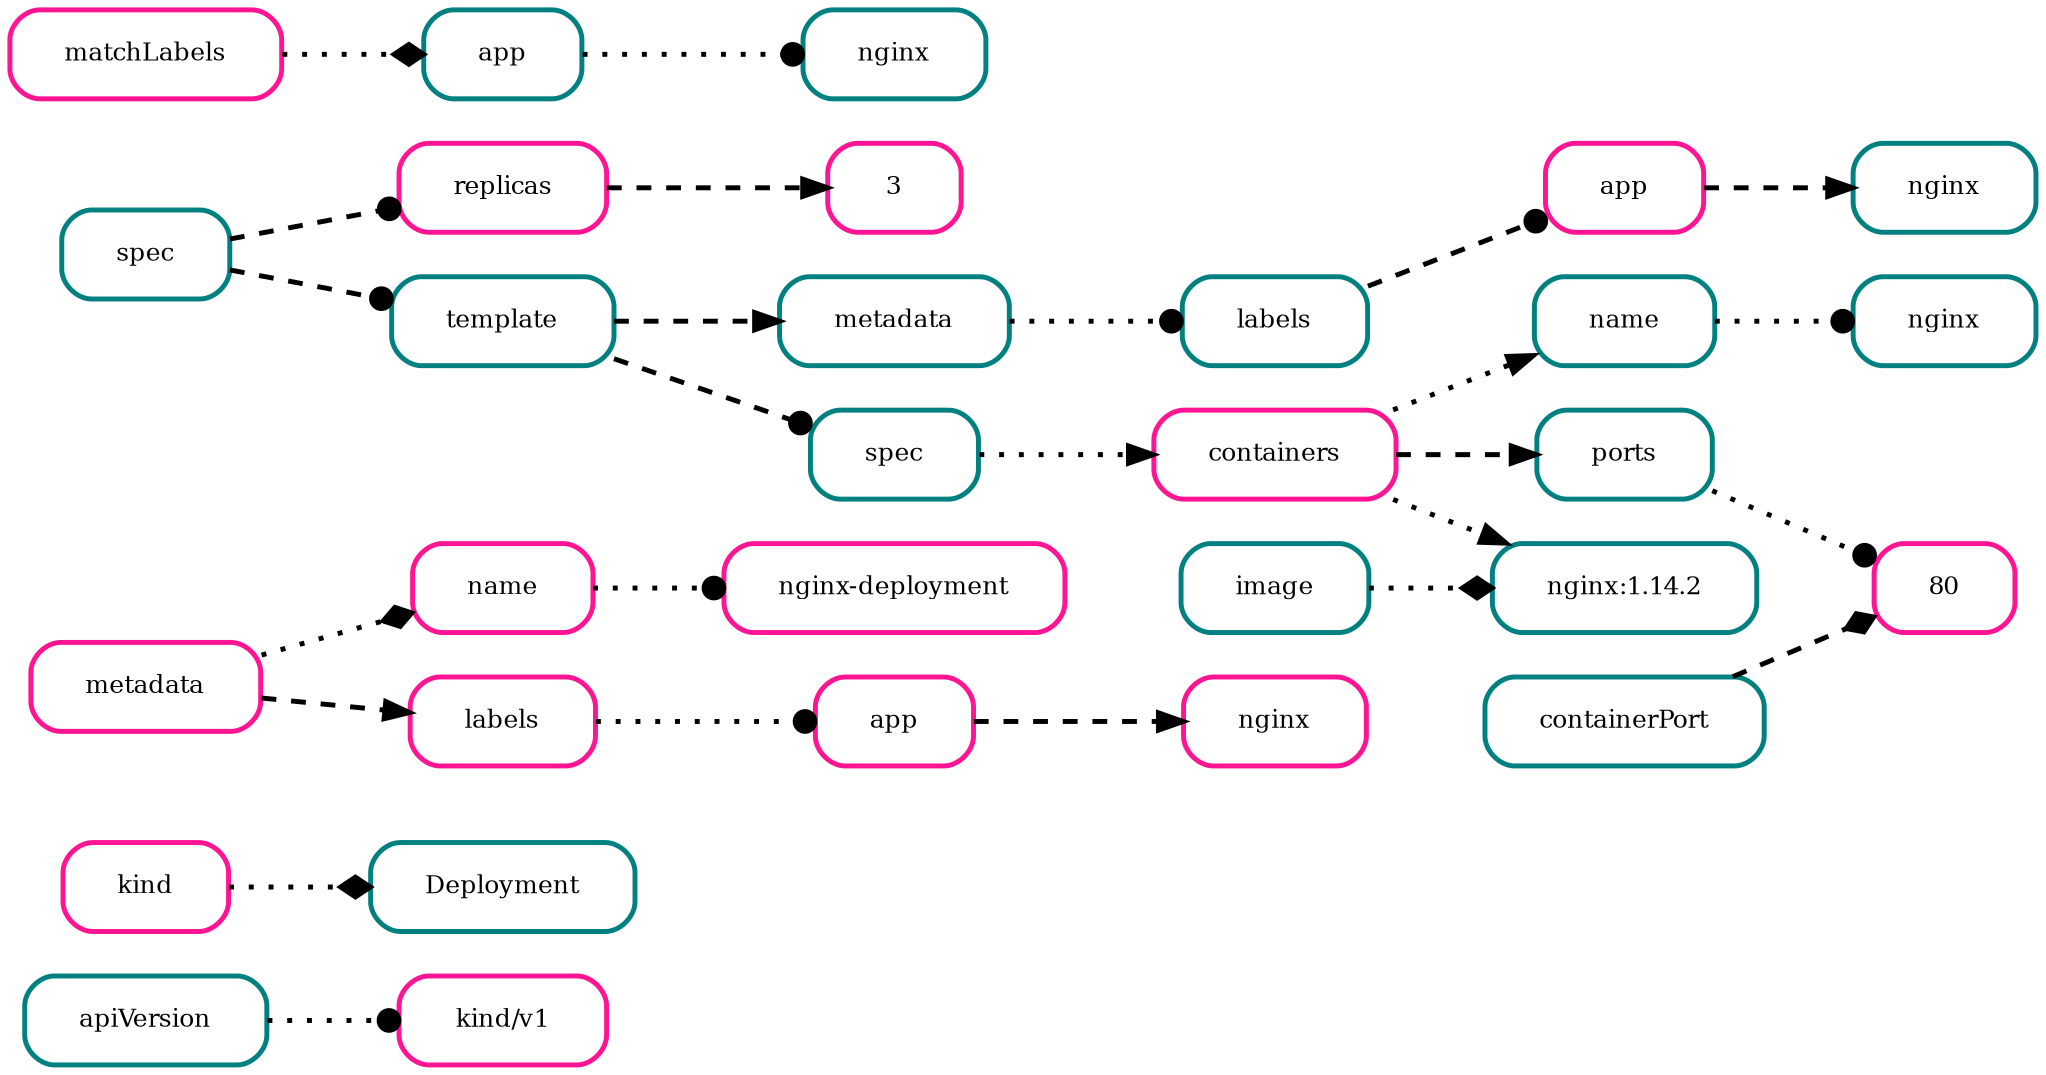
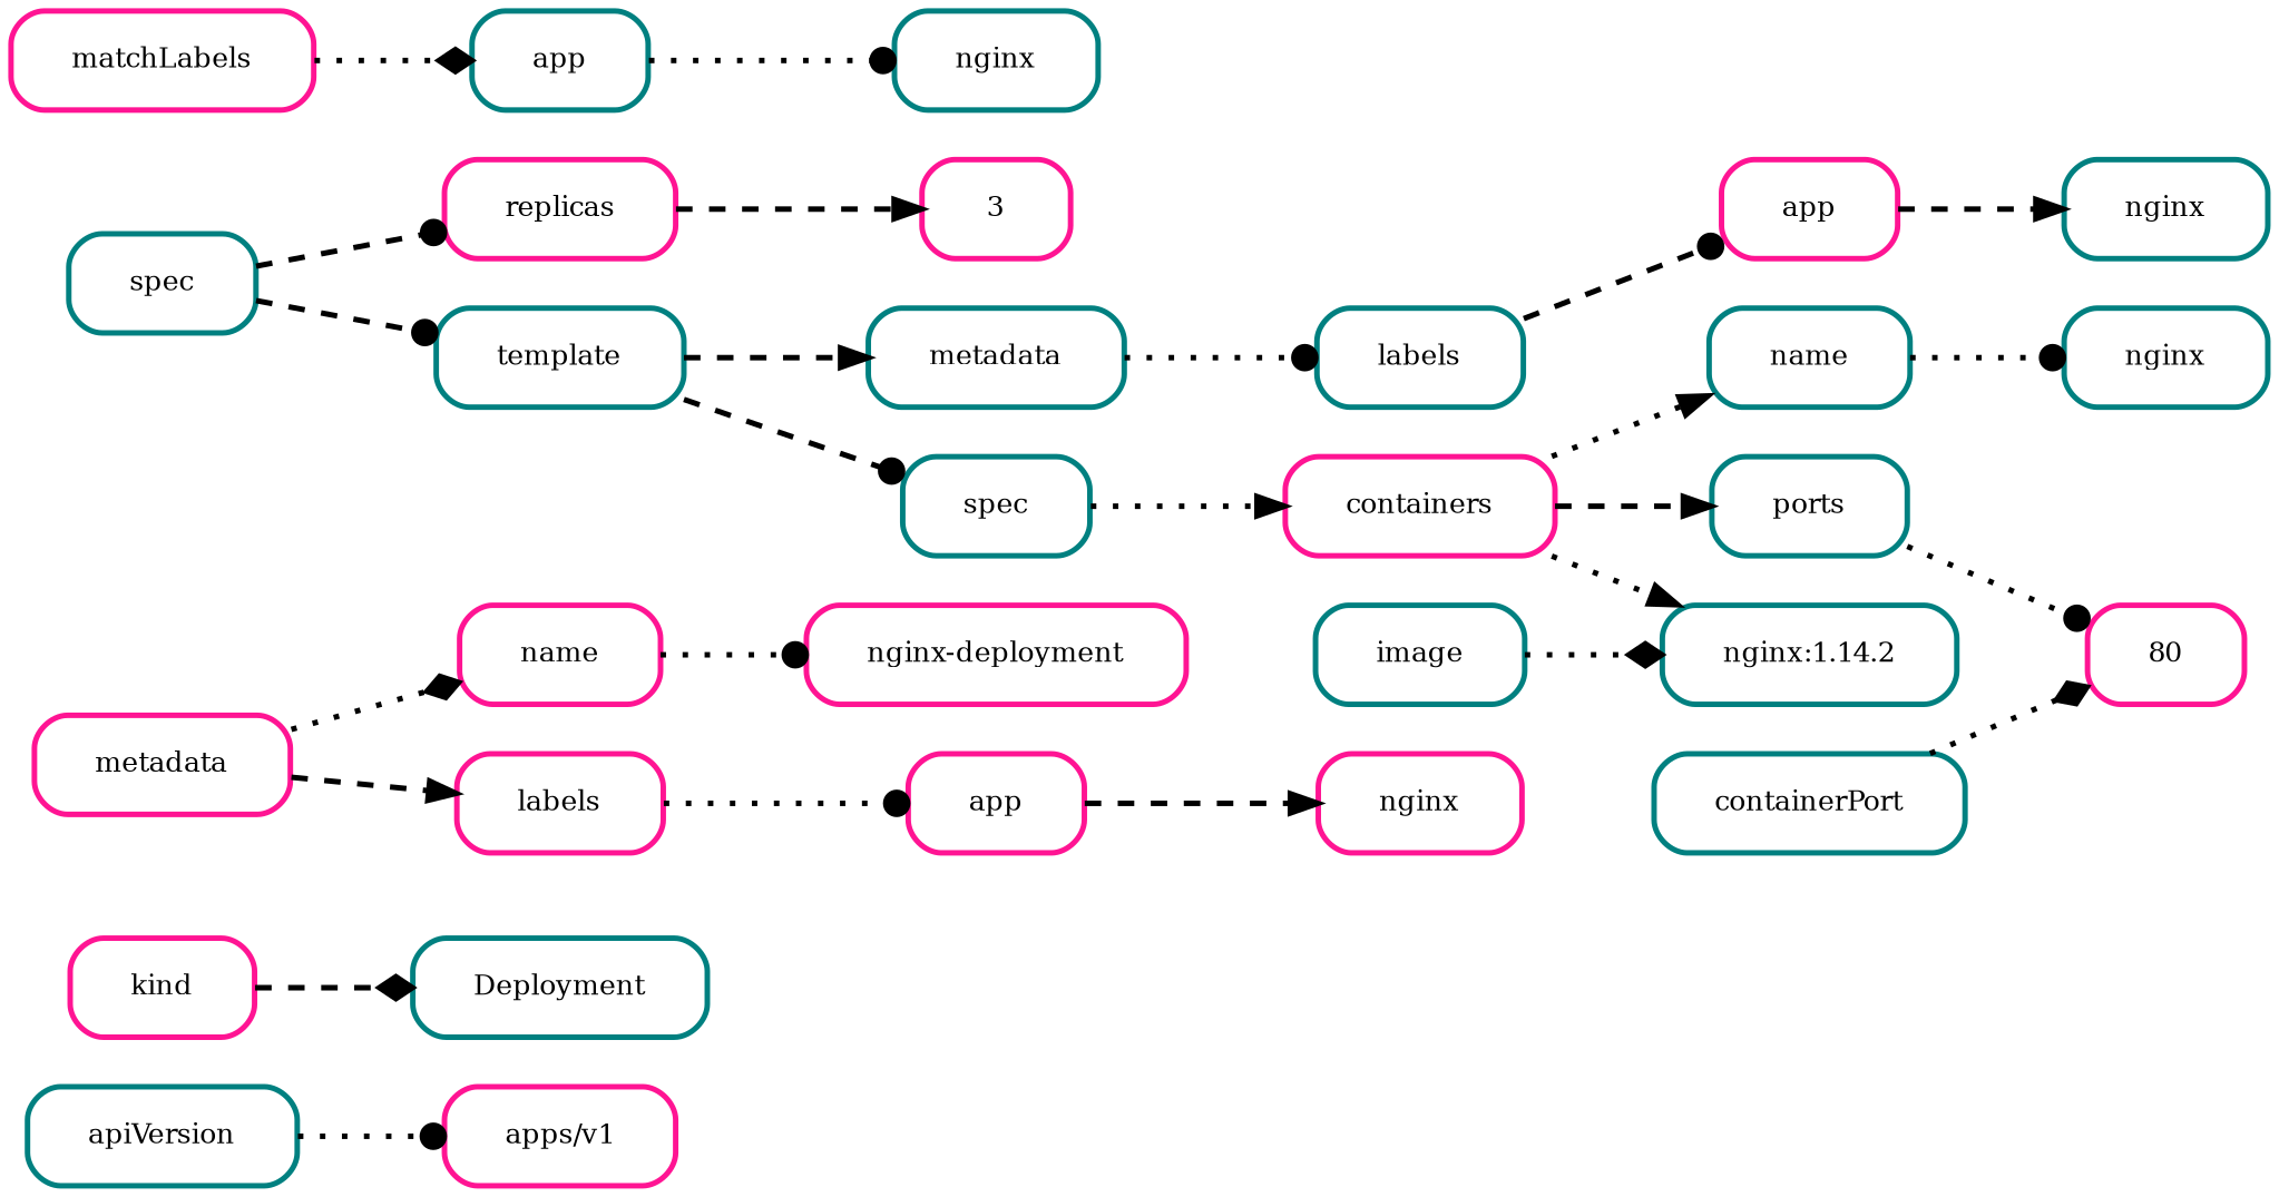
  digraph {
    fontname="DejaVu Serif"
    rankdir=LR
    node [color=teal fillcolor="#fafafa" fontname="DejaVu Serif" fontsize=10 margin="0.3,0.1" penwidth=2.0 shape=box style=rounded]
    edge [arrowhead=dot fontname="DejaVu Serif" penwidth=2.0 style=dotted]
    n1 [label=apiVersion]
-   n2 [color=deeppink label="kind/v1"]
+   n2 [color=deeppink label="apps/v1"]
    n3 [color=deeppink label=kind]
    n4 [label=Deployment]
    n5 [color=deeppink label=metadata]
    n6 [color=deeppink label=name]
    n7 [color=deeppink label=labels]
    n8 [color=deeppink label="nginx-deployment"]
    n9 [color=deeppink label=app]
    n10 [label=spec]
    n11 [color=deeppink label=replicas]
    n12 [label=template]
    n13 [color=deeppink label=3]
    n14 [label=metadata]
    n15 [label=spec]
    n16 [color=deeppink label=nginx]
    n17 [color=deeppink label=matchLabels]
    n18 [label=app]
    n19 [label=labels]
    n20 [color=deeppink label=containers]
    n21 [label=nginx]
    n22 [color=deeppink label=app]
    n23 [label=name]
    n24 [label=ports]
    n25 [label="nginx:1.14.2"]
    n26 [label=nginx]
    n27 [label=nginx]
    n28 [label=image]
    n29 [color=deeppink label=80]
    n30 [label=containerPort]
    n1 -> n2
-   n3 -> n4 [arrowhead=diamond]
+   n3 -> n4 [arrowhead=diamond style=dashed]
    n5 -> n6 [arrowhead=diamond]
    n5 -> n7 [arrowhead=normal style=dashed]
    n6 -> n8
    n7 -> n9
    n9 -> n16 [arrowhead=normal style=dashed]
    n10 -> n11 [style=dashed]
    n10 -> n12 [style=dashed]
    n11 -> n13 [arrowhead=normal style=dashed]
    n12 -> n14 [arrowhead=normal style=dashed]
    n12 -> n15 [style=dashed]
    n14 -> n19
    n15 -> n20 [arrowhead=normal]
    n17 -> n18 [arrowhead=diamond]
    n18 -> n21
    n19 -> n22 [style=dashed]
    n20 -> n23 [arrowhead=normal]
    n20 -> n24 [arrowhead=normal style=dashed]
    n20 -> n25 [arrowhead=normal]
    n22 -> n26 [arrowhead=normal style=dashed]
    n23 -> n27
    n24 -> n29
    n28 -> n25 [arrowhead=diamond]
-   n30 -> n29 [arrowhead=diamond style=dashed]
+   n30 -> n29 [arrowhead=diamond]
  }
